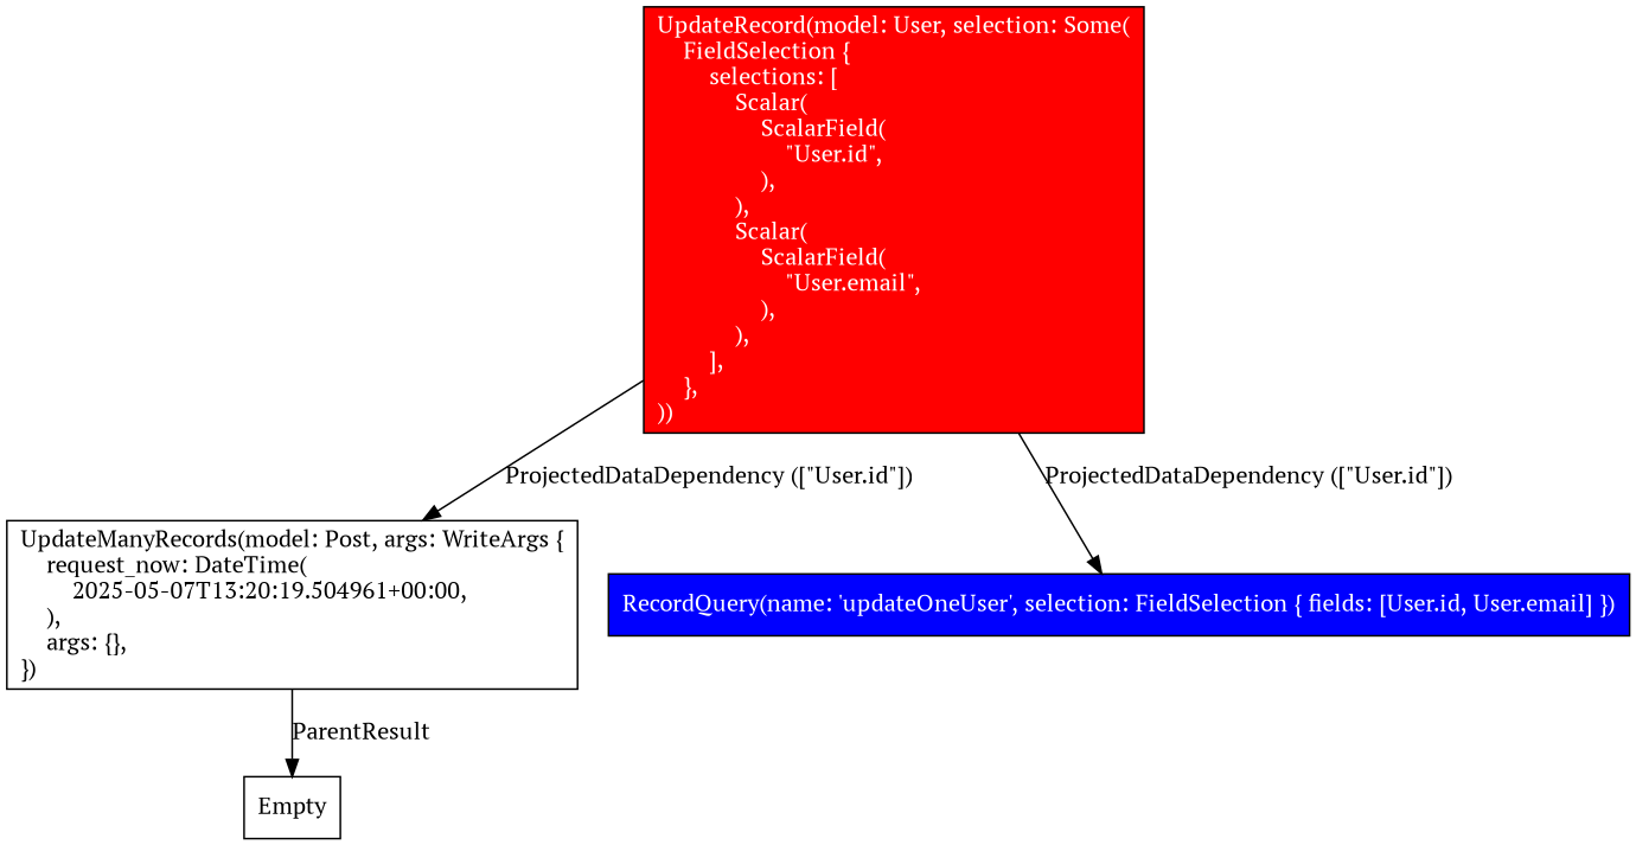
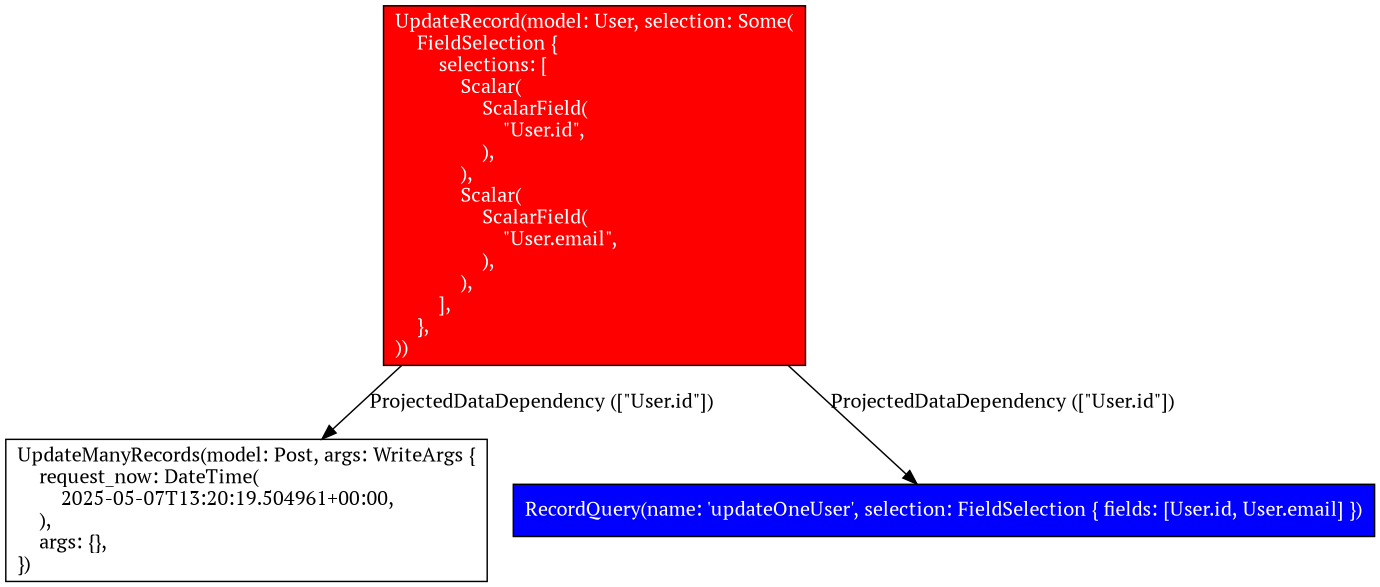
  digraph {
    fontname="PT Serif"
    node [shape=rectangle fontname="PT Serif"]
    edge [fontname="PT Serif"]
    n1 [fillcolor=red fontcolor=white label="UpdateRecord(model: User, selection: Some(\l    FieldSelection {\l        selections: [\l            Scalar(\l                ScalarField(\l                    \"User.id\",\l                ),\l            ),\l            Scalar(\l                ScalarField(\l                    \"User.email\",\l                ),\l            ),\l        ],\l    },\l))\l" style=filled]
    n2 [label="UpdateManyRecords(model: Post, args: WriteArgs {\l    request_now: DateTime(\l        2025-05-07T13:20:19.504961+00:00,\l    ),\l    args: {},\l})\l"]
    n3 [fillcolor=blue fontcolor=white label="RecordQuery(name: 'updateOneUser', selection: FieldSelection { fields: [User.id, User.email] })\l" style=filled]
-   n4 [label="Empty\l"]
    n1 -> n2 [label="ProjectedDataDependency ([\"User.id\"])"]
    n1 -> n3 [label="ProjectedDataDependency ([\"User.id\"])"]
-   n2 -> n4 [label=ParentResult]
  }
